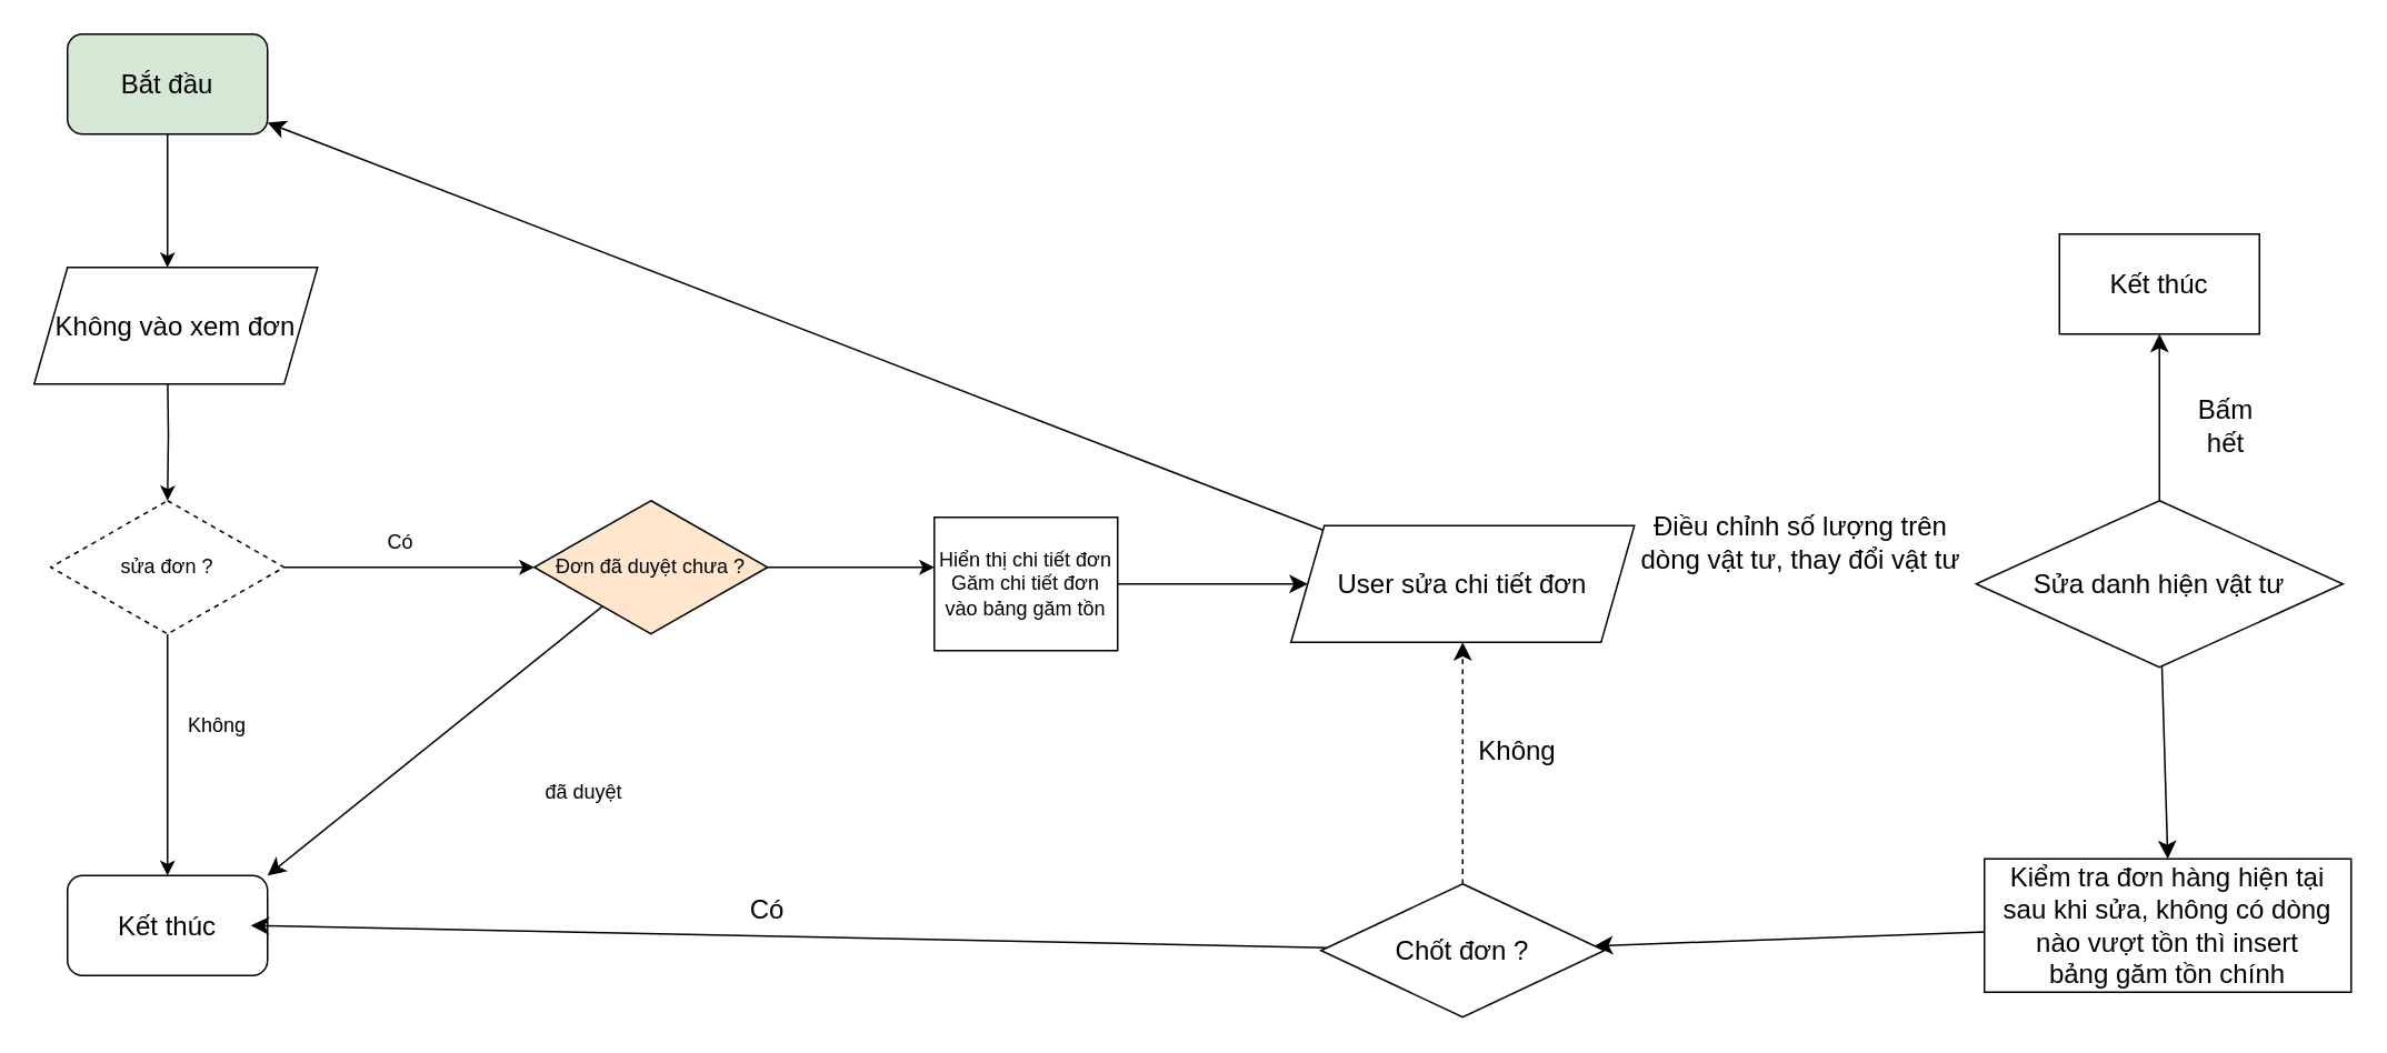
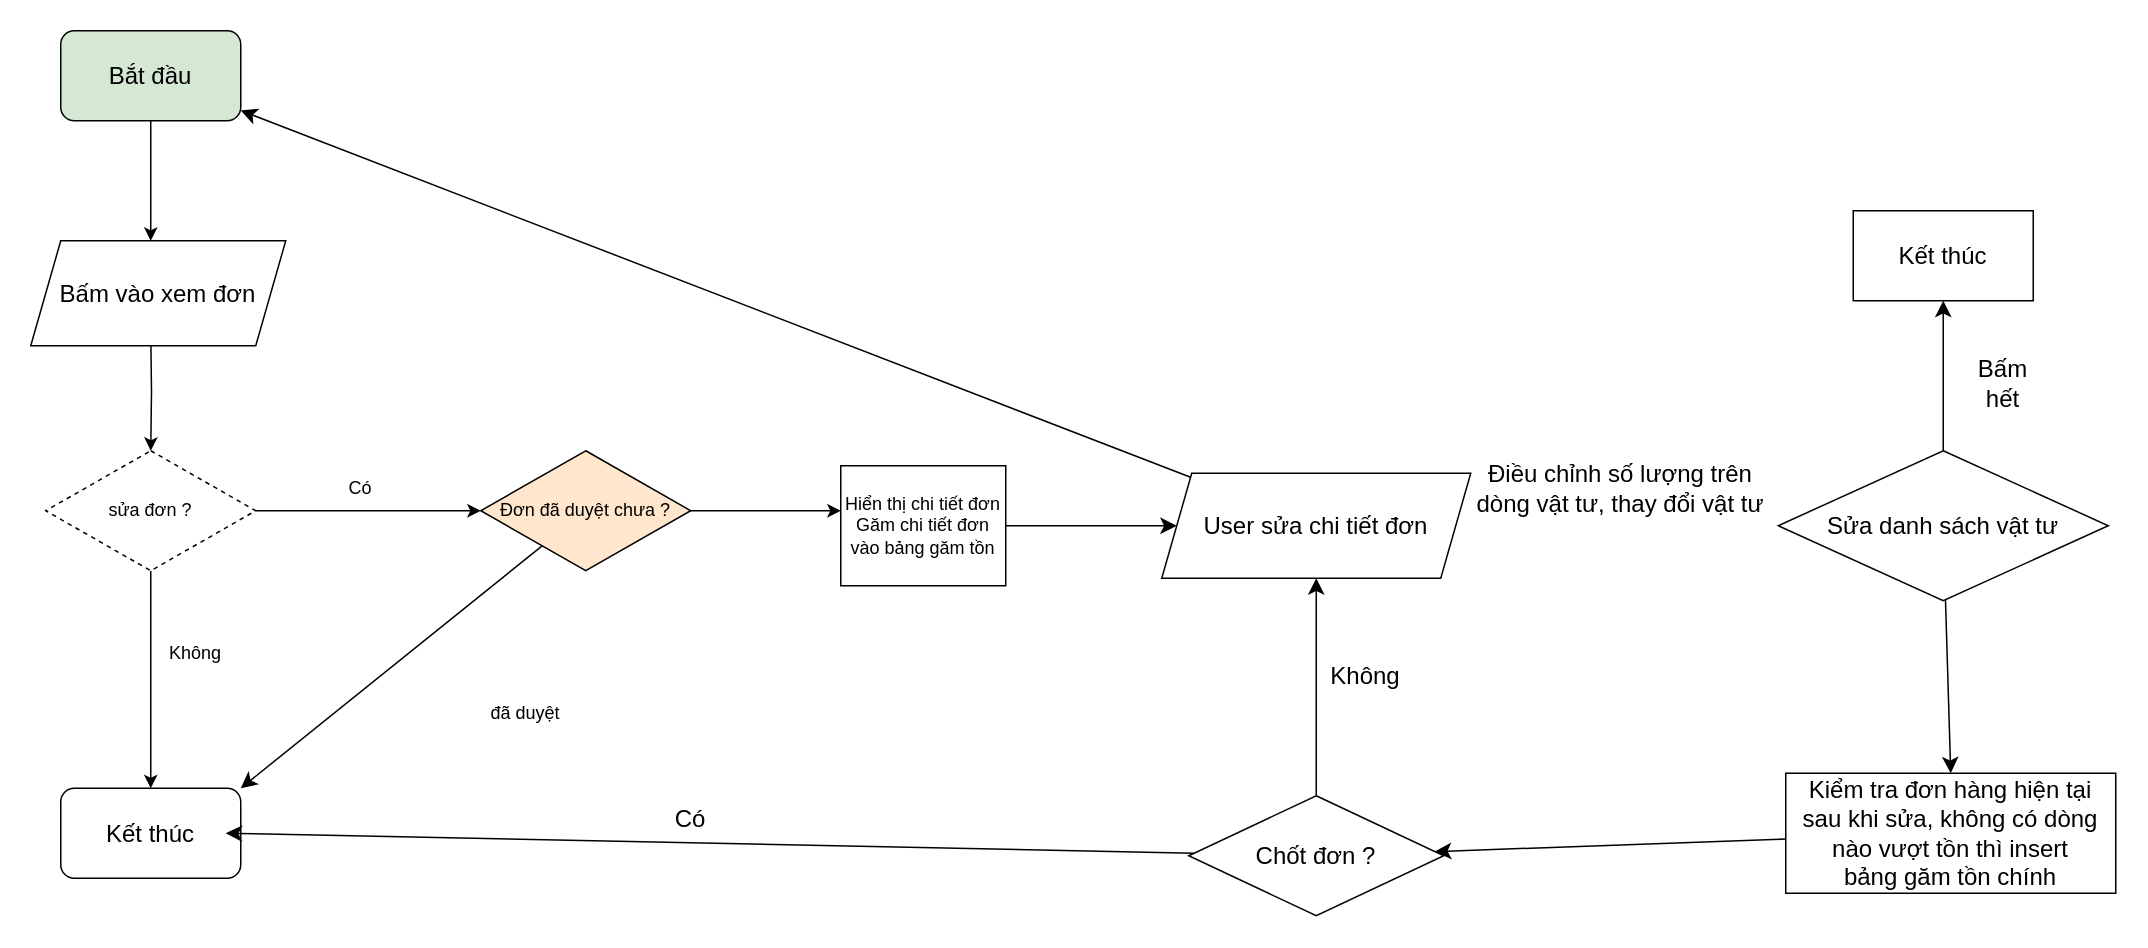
  <mxCell id="0" />
  <mxCell id="1" parent="0" />
  <mxCell id="2" style="edgeStyle=orthogonalEdgeStyle;rounded=0;orthogonalLoop=1;jettySize=auto;html=1;exitX=0.5;exitY=1;exitDx=0;exitDy=0;" parent="1" edge="1"><mxGeometry relative="1" as="geometry"><mxPoint x="100" y="160" as="targetPoint" /><mxPoint x="100" y="80" as="sourcePoint" /></mxGeometry></mxCell>
  <mxCell id="3" style="edgeStyle=orthogonalEdgeStyle;rounded=0;orthogonalLoop=1;jettySize=auto;html=1;entryX=0.5;entryY=0;entryDx=0;entryDy=0;" edge="1" parent="1" target="6"><mxGeometry relative="1" as="geometry"><mxPoint x="100" y="220" as="sourcePoint" /></mxGeometry></mxCell>
  <mxCell id="4" style="edgeStyle=orthogonalEdgeStyle;rounded=0;orthogonalLoop=1;jettySize=auto;html=1;entryX=0.5;entryY=0;entryDx=0;entryDy=0;" edge="1" parent="1" source="6" target="16"><mxGeometry relative="1" as="geometry"><mxPoint x="100" y="480" as="targetPoint" /></mxGeometry></mxCell>
  <mxCell id="5" style="edgeStyle=orthogonalEdgeStyle;rounded=0;orthogonalLoop=1;jettySize=auto;html=1;entryX=0;entryY=0.5;entryDx=0;entryDy=0;" edge="1" parent="1" source="6"><mxGeometry relative="1" as="geometry"><mxPoint x="320" y="340" as="targetPoint" /></mxGeometry></mxCell>
  <mxCell id="6" value="sửa đơn ?" style="rhombus;whiteSpace=wrap;html=1;dashed=1;" vertex="1" parent="1"><mxGeometry x="30" y="300" width="140" height="80" as="geometry" /></mxCell>
  <mxCell id="7" value="Không" style="text;strokeColor=none;align=center;fillColor=none;html=1;verticalAlign=middle;whiteSpace=wrap;rounded=0;" vertex="1" parent="1"><mxGeometry x="100" y="420" width="60" height="30" as="geometry" /></mxCell>
  <mxCell id="8" value="Có" style="text;strokeColor=none;align=center;fillColor=none;html=1;verticalAlign=middle;whiteSpace=wrap;rounded=0;" vertex="1" parent="1"><mxGeometry x="210" y="310" width="60" height="30" as="geometry" /></mxCell>
  <mxCell id="9" style="edgeStyle=orthogonalEdgeStyle;rounded=0;orthogonalLoop=1;jettySize=auto;html=1;" edge="1" parent="1" source="11"><mxGeometry relative="1" as="geometry"><mxPoint x="560" y="340" as="targetPoint" /></mxGeometry></mxCell>
  <mxCell id="10" style="edgeStyle=none;curved=1;rounded=0;orthogonalLoop=1;jettySize=auto;html=1;entryX=1;entryY=0;entryDx=0;entryDy=0;fontSize=12;startSize=8;endSize=8;" edge="1" parent="1" source="11" target="16"><mxGeometry relative="1" as="geometry" /></mxCell>
  <mxCell id="11" value="Đơn đã duyệt chưa ?" style="rhombus;whiteSpace=wrap;html=1;fillColor=#ffe6cc;" vertex="1" parent="1"><mxGeometry x="320" y="300" width="140" height="80" as="geometry" /></mxCell>
  <mxCell id="12" value="đã duyệt" style="text;strokeColor=none;align=center;fillColor=none;html=1;verticalAlign=middle;whiteSpace=wrap;rounded=0;" vertex="1" parent="1"><mxGeometry x="295" y="455" width="110" height="40" as="geometry" /></mxCell>
  <mxCell id="13" style="edgeStyle=none;curved=1;rounded=0;orthogonalLoop=1;jettySize=auto;html=1;entryX=0;entryY=0.5;entryDx=0;entryDy=0;fontSize=12;startSize=8;endSize=8;" edge="1" parent="1" source="14" target="27"><mxGeometry relative="1" as="geometry" /></mxCell>
  <mxCell id="14" value="Hiển thị chi tiết đơn &lt;br&gt;Găm chi tiết đơn vào bảng găm tồn" style="rounded=0;whiteSpace=wrap;html=1;" vertex="1" parent="1"><mxGeometry x="560" y="310" width="110" height="80" as="geometry" /></mxCell>
  <mxCell id="15" value="Bắt đầu" style="rounded=1;whiteSpace=wrap;html=1;fontSize=16;fillColor=#d5e8d4;" vertex="1" parent="1"><mxGeometry x="40" y="20" width="120" height="60" as="geometry" /></mxCell>
  <mxCell id="16" value="Kết thúc" style="rounded=1;whiteSpace=wrap;html=1;fontSize=16;" vertex="1" parent="1"><mxGeometry x="40" y="525" width="120" height="60" as="geometry" /></mxCell>
- <mxCell id="17" value="Không vào xem đơn" style="shape=parallelogram;perimeter=parallelogramPerimeter;whiteSpace=wrap;html=1;fixedSize=1;fontSize=16;" vertex="1" parent="1"><mxGeometry x="20" y="160" width="170" height="70" as="geometry" /></mxCell>
+ <mxCell id="17" value="Bấm vào xem đơn" style="shape=parallelogram;perimeter=parallelogramPerimeter;whiteSpace=wrap;html=1;fixedSize=1;fontSize=16;" vertex="1" parent="1"><mxGeometry x="20" y="160" width="170" height="70" as="geometry" /></mxCell>
  <mxCell id="18" value="" style="edgeStyle=none;curved=1;rounded=0;orthogonalLoop=1;jettySize=auto;html=1;fontSize=12;startSize=8;endSize=8;" edge="1" parent="1" source="20" target="21"><mxGeometry relative="1" as="geometry" /></mxCell>
  <mxCell id="19" value="" style="edgeStyle=none;curved=1;rounded=0;orthogonalLoop=1;jettySize=auto;html=1;fontSize=12;startSize=8;endSize=8;entryX=0.5;entryY=0;entryDx=0;entryDy=0;" edge="1" parent="1" source="20" target="25"><mxGeometry relative="1" as="geometry"><mxPoint x="1295" y="480" as="targetPoint" /></mxGeometry></mxCell>
- <mxCell id="20" value="Sửa danh hiện vật tư" style="rhombus;whiteSpace=wrap;html=1;fontSize=16;" vertex="1" parent="1"><mxGeometry x="1185" y="300" width="220" height="100" as="geometry" /></mxCell>
+ <mxCell id="20" value="Sửa danh sách vật tư" style="rhombus;whiteSpace=wrap;html=1;fontSize=16;" vertex="1" parent="1"><mxGeometry x="1185" y="300" width="220" height="100" as="geometry" /></mxCell>
  <mxCell id="21" value="Kết thúc" style="whiteSpace=wrap;html=1;fontSize=16;" vertex="1" parent="1"><mxGeometry x="1235" y="140" width="120" height="60" as="geometry" /></mxCell>
  <mxCell id="22" value="Bấm hết" style="text;strokeColor=none;align=center;fillColor=none;html=1;verticalAlign=middle;whiteSpace=wrap;rounded=0;fontSize=16;" vertex="1" parent="1"><mxGeometry x="1305" y="240" width="60" height="30" as="geometry" /></mxCell>
  <mxCell id="23" value="Điều chỉnh số lượng trên dòng vật tư, thay đổi vật tư" style="text;strokeColor=none;align=center;fillColor=none;html=1;verticalAlign=middle;whiteSpace=wrap;rounded=0;fontSize=16;" vertex="1" parent="1"><mxGeometry x="980" y="300" width="200" height="50" as="geometry" /></mxCell>
  <mxCell id="24" value="" style="edgeStyle=none;curved=1;rounded=0;orthogonalLoop=1;jettySize=auto;html=1;fontSize=12;startSize=8;endSize=8;" edge="1" parent="1" source="25" target="30"><mxGeometry relative="1" as="geometry" /></mxCell>
  <mxCell id="25" value="Kiểm tra đơn hàng hiện tại sau khi sửa, không có dòng nào vượt tồn thì insert bảng&amp;nbsp;găm tồn chính" style="rounded=0;whiteSpace=wrap;html=1;fontSize=16;" vertex="1" parent="1"><mxGeometry x="1190" y="515" width="220" height="80" as="geometry" /></mxCell>
  <mxCell id="26" style="edgeStyle=none;curved=1;rounded=0;orthogonalLoop=1;jettySize=auto;html=1;fontSize=12;startSize=8;endSize=8;" edge="1" parent="1" source="27" target="15"><mxGeometry relative="1" as="geometry" /></mxCell>
  <mxCell id="27" value="User sửa chi tiết đơn" style="shape=parallelogram;perimeter=parallelogramPerimeter;whiteSpace=wrap;html=1;fixedSize=1;fontSize=16;" vertex="1" parent="1"><mxGeometry x="774" y="315" width="206" height="70" as="geometry" /></mxCell>
  <mxCell id="28" style="edgeStyle=none;curved=1;rounded=0;orthogonalLoop=1;jettySize=auto;html=1;fontSize=12;startSize=8;endSize=8;" edge="1" parent="1" source="30"><mxGeometry relative="1" as="geometry"><mxPoint x="150" y="555" as="targetPoint" /></mxGeometry></mxCell>
- <mxCell id="29" style="edgeStyle=none;curved=1;rounded=0;orthogonalLoop=1;jettySize=auto;html=1;fontSize=12;startSize=8;endSize=8;dashed=1;" edge="1" parent="1" source="30" target="27"><mxGeometry relative="1" as="geometry" /></mxCell>
+ <mxCell id="29" style="edgeStyle=none;curved=1;rounded=0;orthogonalLoop=1;jettySize=auto;html=1;fontSize=12;startSize=8;endSize=8;" edge="1" parent="1" source="30" target="27"><mxGeometry relative="1" as="geometry" /></mxCell>
  <mxCell id="30" value="Chốt đơn ?" style="rhombus;whiteSpace=wrap;html=1;fontSize=16;rounded=0;" vertex="1" parent="1"><mxGeometry x="792" y="530" width="170" height="80" as="geometry" /></mxCell>
  <mxCell id="31" value="Có" style="text;strokeColor=none;align=center;fillColor=none;html=1;verticalAlign=middle;whiteSpace=wrap;rounded=0;fontSize=16;" vertex="1" parent="1"><mxGeometry x="420" y="525" width="80" height="40" as="geometry" /></mxCell>
  <mxCell id="32" value="Không" style="text;strokeColor=none;align=center;fillColor=none;html=1;verticalAlign=middle;whiteSpace=wrap;rounded=0;fontSize=16;" vertex="1" parent="1"><mxGeometry x="870" y="430" width="80" height="40" as="geometry" /></mxCell>
